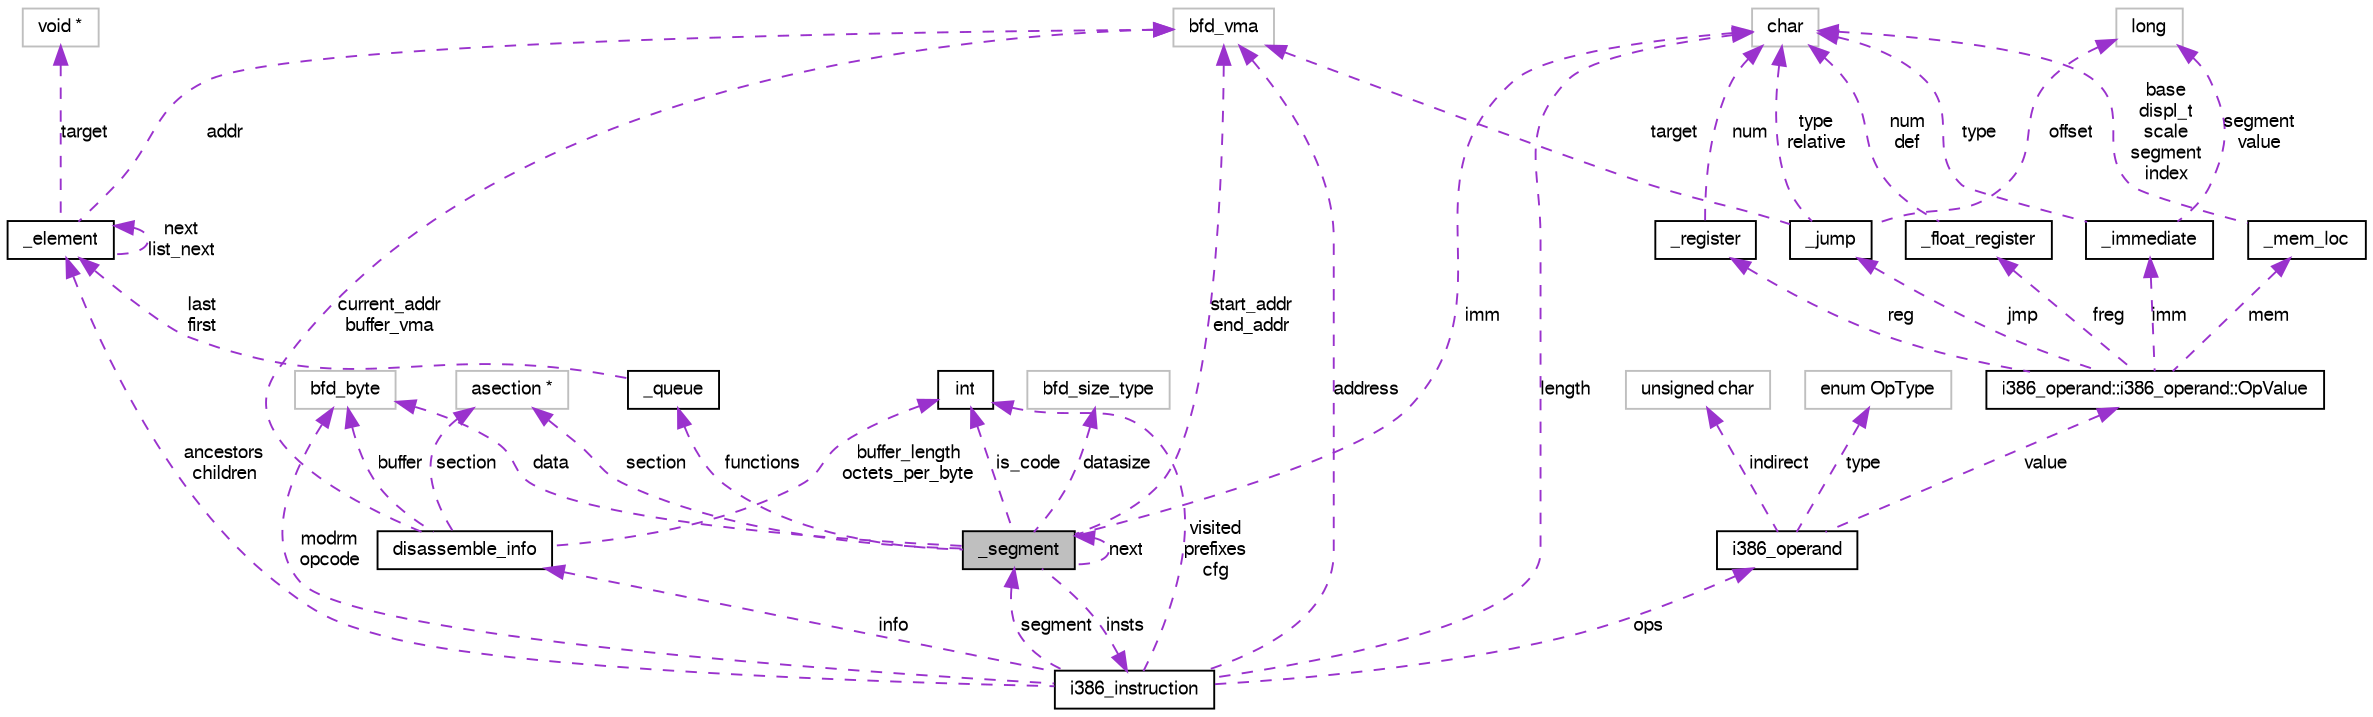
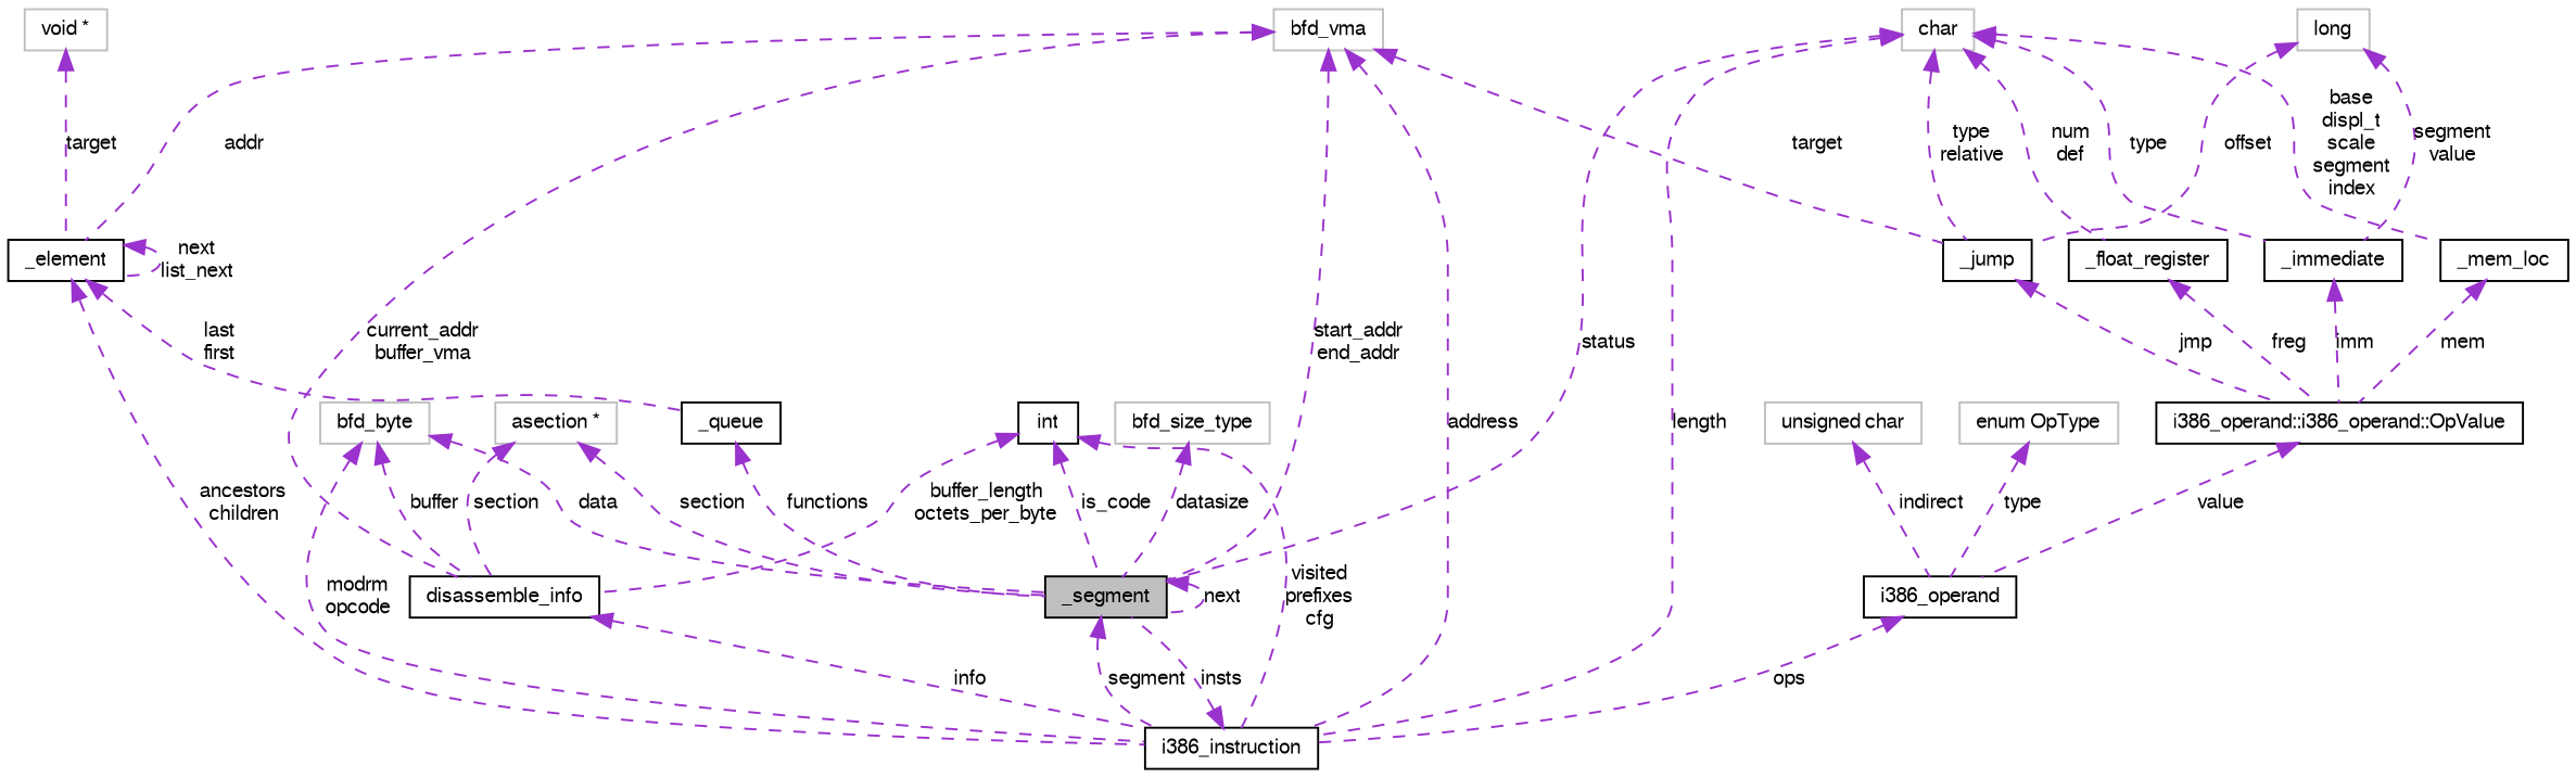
  digraph {
    node [color=black fontname=FreeSans fontsize=10 shape=record]
    edge [color=darkorchid3 dir=back fontname=FreeSans fontsize=10 labelfontname=FreeSans labelfontsize=10 style=dashed]
    n1 [fillcolor=grey75 fontcolor=black height=0.2 label=_segment style=filled width=0.4]
    n2 [height=0.2 label=i386_instruction width=0.4]
    n3 [height=0.2 label=_queue width=0.4]
    n4 [height=0.2 label=_element width=0.4]
    n5 [color=grey75 height=0.2 label=bfd_vma width=0.4]
    n6 [height=0.2 label=_jump width=0.4]
    n7 [height=0.2 label=disassemble_info width=0.4]
    n8 [height=0.2 label="i386_operand::i386_operand::OpValue" width=0.4]
    n9 [color=grey75 height=0.2 label="void *" width=0.4]
    n10 [color=grey75 height=0.2 label=char width=0.4]
    n11 [height=0.2 label=_float_register width=0.4]
    n12 [height=0.2 label=_mem_loc width=0.4]
    n13 [height=0.2 label=_immediate width=0.4]
-   n14 [height=0.2 label=_register width=0.4]
    n15 [color=grey75 height=0.2 label=bfd_byte width=0.4]
    n16 [height=0.2 label=int width=0.4]
    n17 [height=0.2 label=i386_operand width=0.4]
    n18 [color=grey75 height=0.2 label="unsigned char" width=0.4]
    n19 [color=grey75 height=0.2 label=long width=0.4]
    n20 [color=grey75 height=0.2 label="enum OpType" width=0.4]
    n21 [color=grey75 height=0.2 label="asection *" width=0.4]
    n22 [color=grey75 height=0.2 label=bfd_size_type width=0.4]
    n1 -> n1 [label=next]
    n1 -> n2 [label=segment]
    n2 -> n1 [label=insts]
    n3 -> n1 [label=functions]
    n4 -> n2 [label="ancestors\nchildren"]
    n4 -> n3 [label="last\nfirst"]
    n4 -> n4 [label="next\nlist_next"]
    n5 -> n1 [label="start_addr\nend_addr"]
    n5 -> n2 [label=address]
    n5 -> n4 [label=addr]
    n5 -> n6 [label=target]
    n5 -> n7 [label="current_addr\nbuffer_vma"]
    n6 -> n8 [label=jmp]
    n7 -> n2 [label=info]
    n8 -> n17 [label=value]
    n9 -> n4 [label=target]
-   n10 -> n1 [label=imm]
+   n10 -> n1 [label=status]
    n10 -> n2 [label=length]
    n10 -> n6 [label="type\nrelative"]
    n10 -> n11 [label="num\ndef"]
    n10 -> n12 [label="base\ndispl_t\nscale\nsegment\nindex"]
    n10 -> n13 [label=type]
-   n10 -> n14 [label=num]
    n11 -> n8 [label=freg]
    n12 -> n8 [label=mem]
    n13 -> n8 [label=imm]
-   n14 -> n8 [label=reg]
    n15 -> n1 [label=data]
    n15 -> n2 [label="modrm\nopcode"]
    n15 -> n7 [label=buffer]
    n16 -> n1 [label=is_code]
    n16 -> n2 [label="visited\nprefixes\ncfg"]
    n16 -> n7 [label="buffer_length\noctets_per_byte"]
    n17 -> n2 [label=ops]
    n18 -> n17 [label=indirect]
    n19 -> n6 [label=offset]
    n19 -> n13 [label="segment\nvalue"]
    n20 -> n17 [label=type]
    n21 -> n1 [label=section]
    n21 -> n7 [label=section]
    n22 -> n1 [label=datasize]
  }
